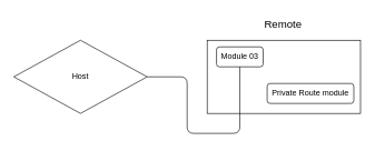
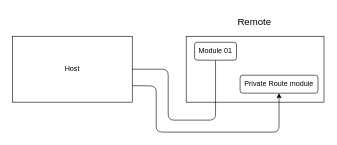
  <mxCell id="0" />
  <mxCell id="1" parent="0" />
  <mxCell id="2" value="" style="rounded=0;whiteSpace=wrap;html=1;align=center;" parent="1" vertex="1"><mxGeometry x="310" y="60" width="230" height="110" as="geometry" /></mxCell>
  <mxCell id="3" value="Private Route module" style="rounded=1;whiteSpace=wrap;html=1;" parent="1" vertex="1"><mxGeometry x="400" y="125" width="130" height="30" as="geometry" /></mxCell>
+ <mxCell id="4" value="" style="endArrow=classic;html=1;exitX=1;exitY=0.75;exitDx=0;exitDy=0;entryX=0.5;entryY=1;entryDx=0;entryDy=0;" parent="1" source="6" target="3" edge="1"><mxGeometry width="50" height="50" relative="1" as="geometry"><mxPoint x="220" y="110" as="sourcePoint" /><mxPoint x="500" y="220" as="targetPoint" /><Array as="points"><mxPoint x="260" y="143" /><mxPoint x="260" y="220" /><mxPoint x="465" y="220" /></Array></mxGeometry></mxCell>
  <mxCell id="5" value="" style="group" parent="1" vertex="1" connectable="0"><mxGeometry x="20" y="60" width="200" height="110" as="geometry" /></mxCell>
- <mxCell id="6" value="Host" style="rhombus;whiteSpace=wrap;html=1;" parent="5" vertex="1"><mxGeometry width="200" height="110" as="geometry" /></mxCell>
- <mxCell id="7" value="Module 03" style="rounded=1;whiteSpace=wrap;html=1;" vertex="1" parent="1"><mxGeometry x="324" y="70" width="70" height="30" as="geometry" /></mxCell>
+ <mxCell id="6" value="Host" style="rounded=0;whiteSpace=wrap;html=1;" parent="5" vertex="1"><mxGeometry width="200" height="110" as="geometry" /></mxCell>
+ <mxCell id="7" value="Module 01" style="rounded=1;whiteSpace=wrap;html=1;" vertex="1" parent="1"><mxGeometry x="324" y="70" width="70" height="30" as="geometry" /></mxCell>
  <mxCell id="8" value="" style="endArrow=none;html=1;exitX=1;exitY=0.5;exitDx=0;exitDy=0;entryX=0.5;entryY=1;entryDx=0;entryDy=0;" edge="1" parent="1" source="6" target="7"><mxGeometry width="50" height="50" relative="1" as="geometry"><mxPoint x="230" y="152.5" as="sourcePoint" /><mxPoint x="510" y="170" as="targetPoint" /><Array as="points"><mxPoint x="280" y="115" /><mxPoint x="280" y="200" /><mxPoint x="359" y="200" /></Array></mxGeometry></mxCell>
  <mxCell id="9" value="Remote" style="text;html=1;strokeColor=none;fillColor=none;align=center;verticalAlign=middle;whiteSpace=wrap;rounded=0;strokeWidth=1;fontSize=16;" vertex="1" parent="1"><mxGeometry x="394" y="20" width="60" height="30" as="geometry" /></mxCell>
